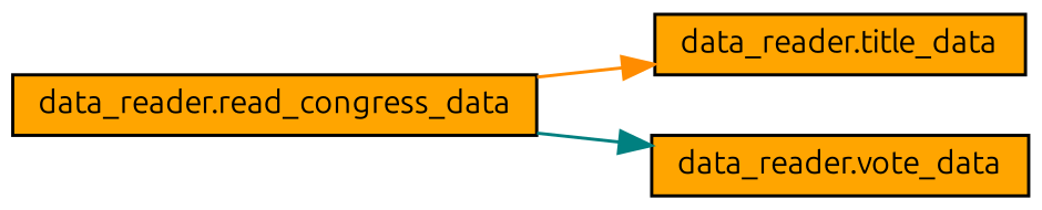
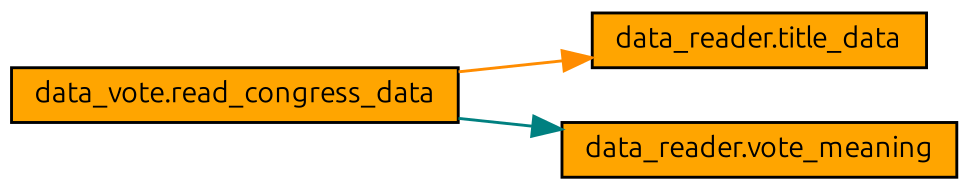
  digraph {
    fontname=Ubuntu
    rankdir=LR
    node [color=black fillcolor=orange fontname=Ubuntu fontsize=10 shape=record style=filled]
    edge [fontname=Ubuntu fontsize=10 labelfontname=Helvetica labelfontsize=10 style=solid]
-   n1 [fontcolor=black height=0.2 label="data_reader.read_congress_data" width=0.4]
+   n1 [fontcolor=black height=0.2 label="data_vote.read_congress_data" width=0.4]
    n2 [height=0.2 label="data_reader.title_data" width=0.4]
-   n3 [height=0.2 label="data_reader.vote_data" width=0.4]
+   n3 [height=0.2 label="data_reader.vote_meaning" width=0.4]
    n1 -> n2 [color=darkorange]
    n1 -> n3 [color=teal]
  }
